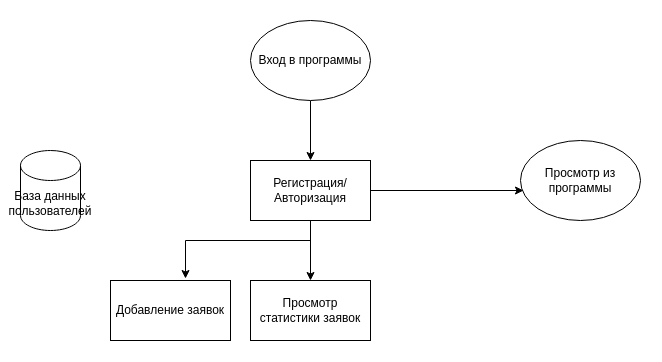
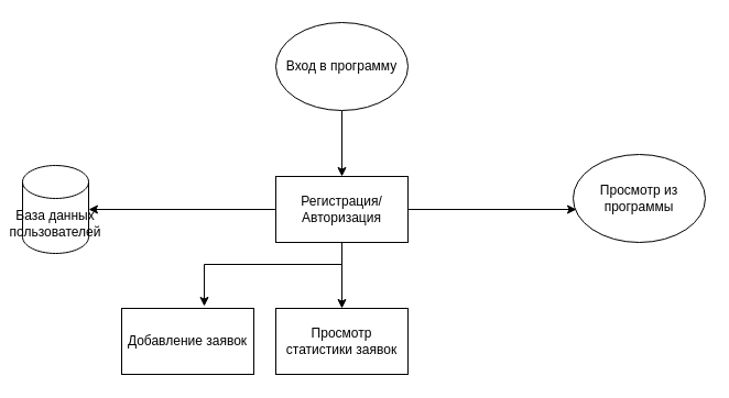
  <mxCell id="0" />
  <mxCell id="1" parent="0" />
  <mxCell id="2" style="edgeStyle=orthogonalEdgeStyle;rounded=0;orthogonalLoop=1;jettySize=auto;html=1;" parent="1" source="3" target="6" edge="1"><mxGeometry relative="1" as="geometry" /></mxCell>
- <mxCell id="3" value="Вход в программы" style="ellipse;whiteSpace=wrap;html=1;" parent="1" vertex="1"><mxGeometry x="250" y="20" width="120" height="80" as="geometry" /></mxCell>
+ <mxCell id="3" value="Вход в программу" style="ellipse;whiteSpace=wrap;html=1;" parent="1" vertex="1"><mxGeometry x="250" y="20" width="120" height="80" as="geometry" /></mxCell>
  <mxCell id="4" value="Просмотр из программы" style="ellipse;whiteSpace=wrap;html=1;" parent="1" vertex="1"><mxGeometry x="520" y="140" width="120" height="80" as="geometry" /></mxCell>
  <mxCell id="5" style="edgeStyle=orthogonalEdgeStyle;rounded=0;orthogonalLoop=1;jettySize=auto;html=1;entryX=0.5;entryY=0;entryDx=0;entryDy=0;" parent="1" source="6" target="10" edge="1"><mxGeometry relative="1" as="geometry" /></mxCell>
  <mxCell id="6" value="Регистрация/Авторизация" style="rounded=0;whiteSpace=wrap;html=1;" parent="1" vertex="1"><mxGeometry x="250" y="160" width="120" height="60" as="geometry" /></mxCell>
  <mxCell id="7" value="База данных пользователей" style="shape=cylinder3;whiteSpace=wrap;html=1;boundedLbl=1;backgroundOutline=1;size=15;" parent="1" vertex="1"><mxGeometry x="20" y="150" width="60" height="80" as="geometry" /></mxCell>
+ <mxCell id="8" style="edgeStyle=orthogonalEdgeStyle;rounded=0;orthogonalLoop=1;jettySize=auto;html=1;entryX=1;entryY=0.5;entryDx=0;entryDy=0;entryPerimeter=0;" parent="1" source="6" target="7" edge="1"><mxGeometry relative="1" as="geometry" /></mxCell>
  <mxCell id="9" value="Добавление заявок" style="rounded=0;whiteSpace=wrap;html=1;" parent="1" vertex="1"><mxGeometry x="110" y="280" width="120" height="60" as="geometry" /></mxCell>
  <mxCell id="10" value="Просмотр статистики заявок" style="rounded=0;whiteSpace=wrap;html=1;" parent="1" vertex="1"><mxGeometry x="250" y="280" width="120" height="60" as="geometry" /></mxCell>
  <mxCell id="11" style="edgeStyle=orthogonalEdgeStyle;rounded=0;orthogonalLoop=1;jettySize=auto;html=1;entryX=0.625;entryY=-0.033;entryDx=0;entryDy=0;entryPerimeter=0;" parent="1" source="6" target="9" edge="1"><mxGeometry relative="1" as="geometry"><Array as="points"><mxPoint x="310" y="240" /><mxPoint x="185" y="240" /></Array></mxGeometry></mxCell>
  <mxCell id="12" style="edgeStyle=orthogonalEdgeStyle;rounded=0;orthogonalLoop=1;jettySize=auto;html=1;entryX=0.025;entryY=0.625;entryDx=0;entryDy=0;entryPerimeter=0;" parent="1" source="6" target="4" edge="1"><mxGeometry relative="1" as="geometry" /></mxCell>
